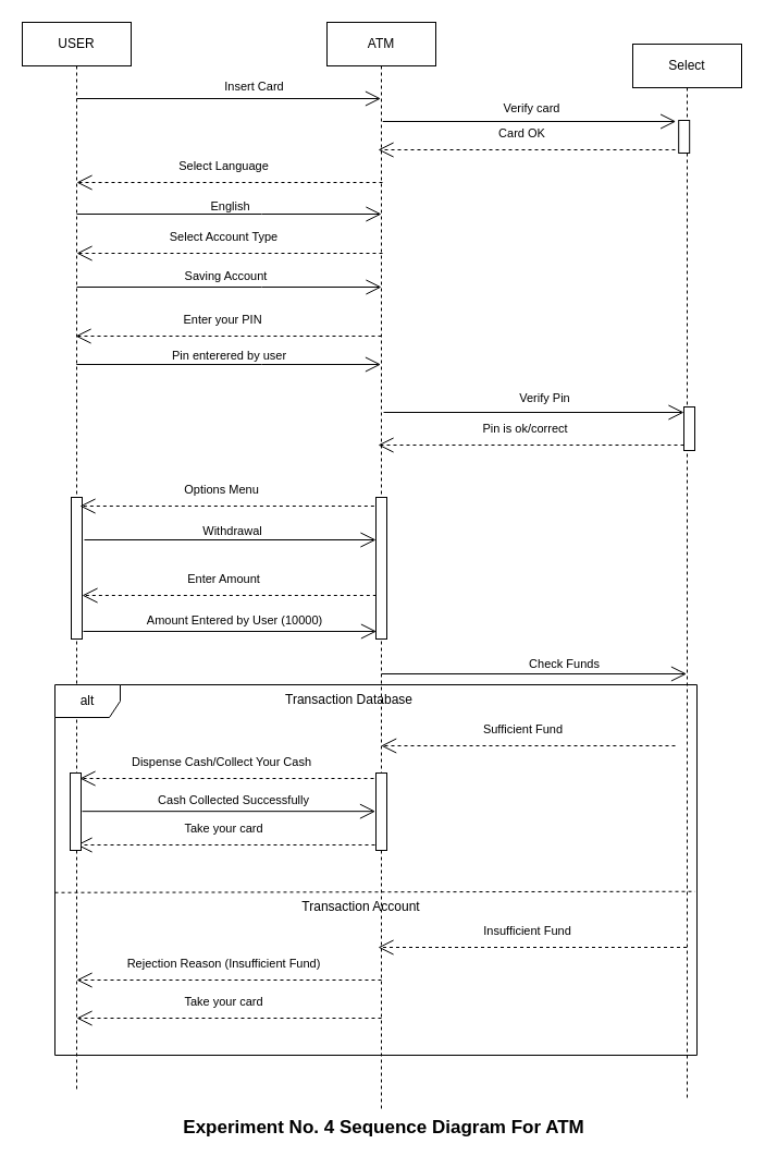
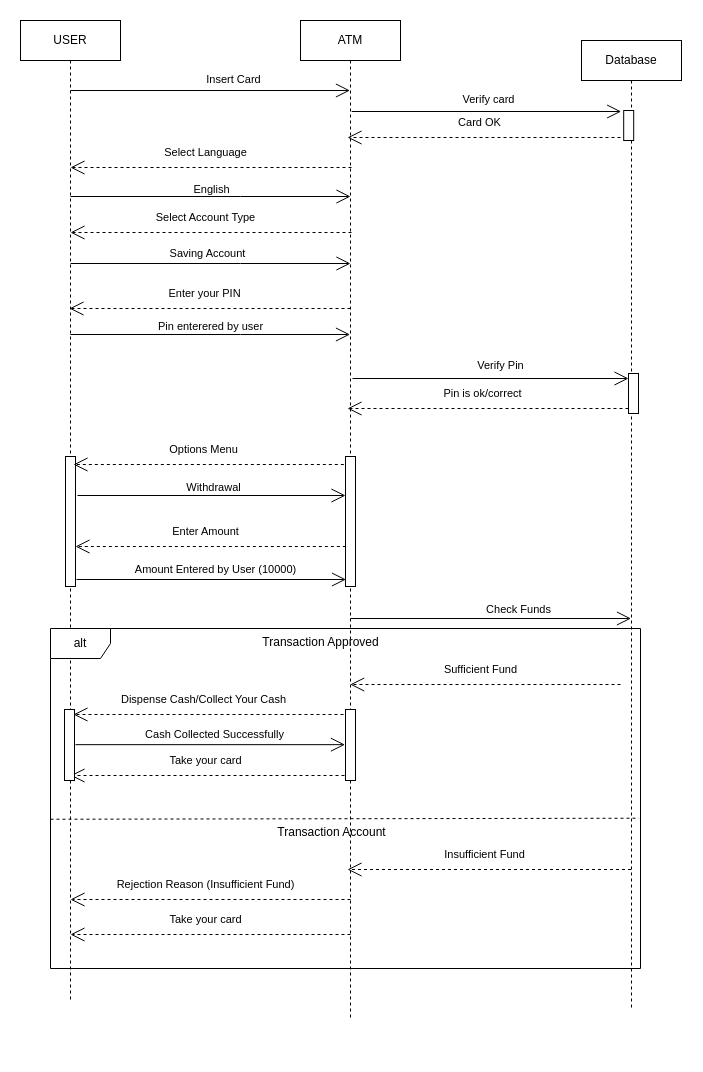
  <mxCell id="0" />
  <mxCell id="1" parent="0" />
  <mxCell id="2" value="USER" style="shape=umlLifeline;perimeter=lifelinePerimeter;whiteSpace=wrap;html=1;container=1;dropTarget=0;collapsible=0;recursiveResize=0;outlineConnect=0;portConstraint=eastwest;newEdgeStyle={&quot;curved&quot;:0,&quot;rounded&quot;:0};" parent="1" vertex="1"><mxGeometry x="20" y="20" width="100" height="980" as="geometry" /></mxCell>
  <mxCell id="3" value="" style="html=1;points=[[0,0,0,0,5],[0,1,0,0,-5],[1,0,0,0,5],[1,1,0,0,-5]];perimeter=orthogonalPerimeter;outlineConnect=0;targetShapes=umlLifeline;portConstraint=eastwest;newEdgeStyle={&quot;curved&quot;:0,&quot;rounded&quot;:0};" parent="2" vertex="1"><mxGeometry x="45" y="436" width="10" height="130" as="geometry" /></mxCell>
  <mxCell id="4" value="ATM" style="shape=umlLifeline;perimeter=lifelinePerimeter;whiteSpace=wrap;html=1;container=1;dropTarget=0;collapsible=0;recursiveResize=0;outlineConnect=0;portConstraint=eastwest;newEdgeStyle={&quot;curved&quot;:0,&quot;rounded&quot;:0};" parent="1" vertex="1"><mxGeometry x="300" y="20" width="100" height="1000" as="geometry" /></mxCell>
  <mxCell id="5" value="" style="html=1;points=[[0,0,0,0,5],[0,1,0,0,-5],[1,0,0,0,5],[1,1,0,0,-5]];perimeter=orthogonalPerimeter;outlineConnect=0;targetShapes=umlLifeline;portConstraint=eastwest;newEdgeStyle={&quot;curved&quot;:0,&quot;rounded&quot;:0};" parent="4" vertex="1"><mxGeometry x="45" y="436" width="10" height="130" as="geometry" /></mxCell>
- <mxCell id="6" value="Select" style="shape=umlLifeline;perimeter=lifelinePerimeter;whiteSpace=wrap;html=1;container=1;dropTarget=0;collapsible=0;recursiveResize=0;outlineConnect=0;portConstraint=eastwest;newEdgeStyle={&quot;curved&quot;:0,&quot;rounded&quot;:0};" parent="1" vertex="1"><mxGeometry x="581" y="40" width="100" height="969" as="geometry" /></mxCell>
+ <mxCell id="6" value="Database" style="shape=umlLifeline;perimeter=lifelinePerimeter;whiteSpace=wrap;html=1;container=1;dropTarget=0;collapsible=0;recursiveResize=0;outlineConnect=0;portConstraint=eastwest;newEdgeStyle={&quot;curved&quot;:0,&quot;rounded&quot;:0};" parent="1" vertex="1"><mxGeometry x="581" y="40" width="100" height="969" as="geometry" /></mxCell>
  <mxCell id="7" value="" style="html=1;points=[[0,0,0,0,5],[0,1,0,0,-5],[1,0,0,0,5],[1,1,0,0,-5]];perimeter=orthogonalPerimeter;outlineConnect=0;targetShapes=umlLifeline;portConstraint=eastwest;newEdgeStyle={&quot;curved&quot;:0,&quot;rounded&quot;:0};" parent="6" vertex="1"><mxGeometry x="42.19" y="70" width="10" height="30" as="geometry" /></mxCell>
  <mxCell id="8" value="" style="html=1;points=[[0,0,0,0,5],[0,1,0,0,-5],[1,0,0,0,5],[1,1,0,0,-5]];perimeter=orthogonalPerimeter;outlineConnect=0;targetShapes=umlLifeline;portConstraint=eastwest;newEdgeStyle={&quot;curved&quot;:0,&quot;rounded&quot;:0};" parent="6" vertex="1"><mxGeometry x="47" y="333" width="10" height="40" as="geometry" /></mxCell>
  <mxCell id="9" value="" style="endArrow=open;endFill=1;endSize=12;html=1;rounded=0;" parent="1" target="4" edge="1"><mxGeometry width="160" relative="1" as="geometry"><mxPoint x="70" y="90" as="sourcePoint" /><mxPoint x="230" y="90" as="targetPoint" /></mxGeometry></mxCell>
  <mxCell id="10" value="Insert Card" style="edgeLabel;html=1;align=center;verticalAlign=middle;resizable=0;points=[];" parent="9" vertex="1" connectable="0"><mxGeometry x="0.159" relative="1" as="geometry"><mxPoint y="-12" as="offset" /></mxGeometry></mxCell>
  <mxCell id="11" value="" style="endArrow=open;endFill=1;endSize=12;html=1;rounded=0;" parent="1" edge="1"><mxGeometry width="160" relative="1" as="geometry"><mxPoint x="351.19" y="111" as="sourcePoint" /><mxPoint x="620.69" y="111" as="targetPoint" /></mxGeometry></mxCell>
  <mxCell id="12" value="Verify card" style="edgeLabel;html=1;align=center;verticalAlign=middle;resizable=0;points=[];" parent="11" vertex="1" connectable="0"><mxGeometry x="0.009" y="2" relative="1" as="geometry"><mxPoint y="-11" as="offset" /></mxGeometry></mxCell>
  <mxCell id="13" value="" style="endArrow=open;endFill=1;endSize=12;html=1;rounded=0;" parent="1" edge="1"><mxGeometry width="160" relative="1" as="geometry"><mxPoint x="69.81" y="334" as="sourcePoint" /><mxPoint x="349.5" y="334" as="targetPoint" /><Array as="points"><mxPoint x="240" y="334" /></Array></mxGeometry></mxCell>
  <mxCell id="14" value="Pin enterered by user" style="edgeLabel;html=1;align=center;verticalAlign=middle;resizable=0;points=[];" parent="13" vertex="1" connectable="0"><mxGeometry x="-0.0" y="-1" relative="1" as="geometry"><mxPoint y="-10" as="offset" /></mxGeometry></mxCell>
  <mxCell id="15" value="" style="endArrow=open;endFill=1;endSize=12;html=1;rounded=0;entryX=0;entryY=0;entryDx=0;entryDy=5;entryPerimeter=0;" parent="1" target="8" edge="1"><mxGeometry width="160" relative="1" as="geometry"><mxPoint x="352" y="378" as="sourcePoint" /><mxPoint x="621.5" y="378" as="targetPoint" /></mxGeometry></mxCell>
  <mxCell id="16" value="Verify Pin" style="edgeLabel;html=1;align=center;verticalAlign=middle;resizable=0;points=[];" parent="15" vertex="1" connectable="0"><mxGeometry x="0.068" y="-2" relative="1" as="geometry"><mxPoint y="-16" as="offset" /></mxGeometry></mxCell>
  <mxCell id="17" value="" style="endArrow=open;endFill=1;endSize=12;html=1;rounded=0;" parent="1" target="5" edge="1"><mxGeometry width="160" relative="1" as="geometry"><mxPoint x="77" y="495" as="sourcePoint" /><mxPoint x="337" y="495" as="targetPoint" /></mxGeometry></mxCell>
  <mxCell id="18" value="Withdrawal" style="edgeLabel;html=1;align=center;verticalAlign=middle;resizable=0;points=[];" parent="17" vertex="1" connectable="0"><mxGeometry x="0.006" y="4" relative="1" as="geometry"><mxPoint y="-5" as="offset" /></mxGeometry></mxCell>
  <mxCell id="19" value="" style="endArrow=open;endFill=1;endSize=12;html=1;rounded=0;" parent="1" edge="1"><mxGeometry width="160" relative="1" as="geometry"><mxPoint x="76" y="579" as="sourcePoint" /><mxPoint x="345.5" y="579" as="targetPoint" /></mxGeometry></mxCell>
  <mxCell id="20" value="Amount Entered by User (10000)" style="edgeLabel;html=1;align=center;verticalAlign=middle;resizable=0;points=[];" parent="19" vertex="1" connectable="0"><mxGeometry x="0.024" y="-1" relative="1" as="geometry"><mxPoint y="-12" as="offset" /></mxGeometry></mxCell>
  <mxCell id="21" value="" style="endArrow=open;endFill=1;endSize=12;html=1;rounded=0;" parent="1" edge="1"><mxGeometry width="160" relative="1" as="geometry"><mxPoint x="350" y="618" as="sourcePoint" /><mxPoint x="630.5" y="618" as="targetPoint" /></mxGeometry></mxCell>
  <mxCell id="22" value="Check Funds" style="edgeLabel;html=1;align=center;verticalAlign=middle;resizable=0;points=[];" parent="21" vertex="1" connectable="0"><mxGeometry x="0.192" y="2" relative="1" as="geometry"><mxPoint y="-8" as="offset" /></mxGeometry></mxCell>
  <mxCell id="23" value="alt" style="shape=umlFrame;whiteSpace=wrap;html=1;pointerEvents=0;" parent="1" vertex="1"><mxGeometry x="50" y="628" width="590" height="340" as="geometry" /></mxCell>
- <mxCell id="24" value="Transaction Database" style="text;html=1;align=center;verticalAlign=middle;resizable=0;points=[];autosize=1;strokeColor=none;fillColor=none;" parent="1" vertex="1"><mxGeometry x="250" y="627" width="140" height="30" as="geometry" /></mxCell>
+ <mxCell id="24" value="Transaction Approved" style="text;html=1;align=center;verticalAlign=middle;resizable=0;points=[];autosize=1;strokeColor=none;fillColor=none;" parent="1" vertex="1"><mxGeometry x="250" y="627" width="140" height="30" as="geometry" /></mxCell>
  <mxCell id="25" value="Sufficient Fund" style="endArrow=open;endSize=12;dashed=1;html=1;rounded=0;" parent="1" edge="1"><mxGeometry x="0.036" y="-15" width="160" relative="1" as="geometry"><mxPoint x="620" y="684" as="sourcePoint" /><mxPoint x="349.667" y="684" as="targetPoint" /><mxPoint as="offset" /></mxGeometry></mxCell>
  <mxCell id="26" value="Options Menu" style="endArrow=open;endSize=12;dashed=1;html=1;rounded=0;" parent="1" edge="1"><mxGeometry x="0.036" y="-15" width="160" relative="1" as="geometry"><mxPoint x="343.33" y="464" as="sourcePoint" /><mxPoint x="72.997" y="464" as="targetPoint" /><mxPoint as="offset" /></mxGeometry></mxCell>
  <mxCell id="27" value="Enter Amount" style="endArrow=open;endSize=12;dashed=1;html=1;rounded=0;" parent="1" edge="1"><mxGeometry x="0.036" y="-15" width="160" relative="1" as="geometry"><mxPoint x="345.33" y="546" as="sourcePoint" /><mxPoint x="74.997" y="546" as="targetPoint" /><mxPoint as="offset" /></mxGeometry></mxCell>
  <mxCell id="28" value="Pin is ok/correct" style="endArrow=open;endSize=12;dashed=1;html=1;rounded=0;exitX=0;exitY=1;exitDx=0;exitDy=-5;exitPerimeter=0;" parent="1" source="8" edge="1"><mxGeometry x="0.036" y="-15" width="160" relative="1" as="geometry"><mxPoint x="617.33" y="408" as="sourcePoint" /><mxPoint x="346.997" y="408" as="targetPoint" /><mxPoint as="offset" /></mxGeometry></mxCell>
  <mxCell id="29" value="Dispense Cash/Collect Your Cash" style="endArrow=open;endSize=12;dashed=1;html=1;rounded=0;" parent="1" edge="1"><mxGeometry x="0.036" y="-15" width="160" relative="1" as="geometry"><mxPoint x="343" y="714" as="sourcePoint" /><mxPoint x="72.997" y="714" as="targetPoint" /><mxPoint as="offset" /></mxGeometry></mxCell>
  <mxCell id="30" value="Take your card" style="endArrow=open;endSize=12;dashed=1;html=1;rounded=0;exitX=0.5;exitY=0.732;exitDx=0;exitDy=0;exitPerimeter=0;" parent="1" edge="1"><mxGeometry x="0.036" y="-15" width="160" relative="1" as="geometry"><mxPoint x="350" y="775" as="sourcePoint" /><mxPoint x="69.997" y="775" as="targetPoint" /><mxPoint as="offset" /></mxGeometry></mxCell>
  <mxCell id="31" value="" style="html=1;points=[[0,0,0,0,5],[0,1,0,0,-5],[1,0,0,0,5],[1,1,0,0,-5]];perimeter=orthogonalPerimeter;outlineConnect=0;targetShapes=umlLifeline;portConstraint=eastwest;newEdgeStyle={&quot;curved&quot;:0,&quot;rounded&quot;:0};" parent="1" vertex="1"><mxGeometry x="345" y="709" width="10" height="71" as="geometry" /></mxCell>
  <mxCell id="32" value="" style="html=1;points=[[0,0,0,0,5],[0,1,0,0,-5],[1,0,0,0,5],[1,1,0,0,-5]];perimeter=orthogonalPerimeter;outlineConnect=0;targetShapes=umlLifeline;portConstraint=eastwest;newEdgeStyle={&quot;curved&quot;:0,&quot;rounded&quot;:0};" parent="1" vertex="1"><mxGeometry x="64" y="709" width="10" height="71" as="geometry" /></mxCell>
  <mxCell id="33" value="" style="endArrow=none;dashed=1;html=1;rounded=0;exitX=0;exitY=0.561;exitDx=0;exitDy=0;exitPerimeter=0;entryX=0.997;entryY=0.558;entryDx=0;entryDy=0;entryPerimeter=0;" parent="1" source="23" target="23" edge="1"><mxGeometry width="50" height="50" relative="1" as="geometry"><mxPoint x="63" y="725.11" as="sourcePoint" /><mxPoint x="632.5" y="725.11" as="targetPoint" /></mxGeometry></mxCell>
  <mxCell id="34" value="Transaction Account" style="text;html=1;align=center;verticalAlign=middle;resizable=0;points=[];autosize=1;strokeColor=none;fillColor=none;" parent="1" vertex="1"><mxGeometry x="261" y="817" width="140" height="30" as="geometry" /></mxCell>
  <mxCell id="35" value="Insufficient Fund" style="endArrow=open;endSize=12;dashed=1;html=1;rounded=0;" parent="1" source="6" edge="1"><mxGeometry x="0.036" y="-15" width="160" relative="1" as="geometry"><mxPoint x="617.33" y="869" as="sourcePoint" /><mxPoint x="346.997" y="869" as="targetPoint" /><mxPoint as="offset" /></mxGeometry></mxCell>
  <mxCell id="36" value="Rejection Reason (Insufficient Fund)" style="endArrow=open;endSize=12;dashed=1;html=1;rounded=0;exitX=0.5;exitY=0.732;exitDx=0;exitDy=0;exitPerimeter=0;" parent="1" edge="1"><mxGeometry x="0.036" y="-15" width="160" relative="1" as="geometry"><mxPoint x="350" y="899" as="sourcePoint" /><mxPoint x="69.997" y="899" as="targetPoint" /><mxPoint as="offset" /></mxGeometry></mxCell>
  <mxCell id="37" value="Take your card" style="endArrow=open;endSize=12;dashed=1;html=1;rounded=0;exitX=0.5;exitY=0.732;exitDx=0;exitDy=0;exitPerimeter=0;" parent="1" edge="1"><mxGeometry x="0.036" y="-15" width="160" relative="1" as="geometry"><mxPoint x="350" y="934" as="sourcePoint" /><mxPoint x="69.997" y="934" as="targetPoint" /><mxPoint as="offset" /></mxGeometry></mxCell>
  <mxCell id="38" value="" style="endArrow=open;endFill=1;endSize=12;html=1;rounded=0;" parent="1" edge="1"><mxGeometry width="160" relative="1" as="geometry"><mxPoint x="70" y="196" as="sourcePoint" /><mxPoint x="350" y="196" as="targetPoint" /><Array as="points"><mxPoint x="240" y="196" /></Array></mxGeometry></mxCell>
  <mxCell id="39" value="English" style="edgeLabel;html=1;align=center;verticalAlign=middle;resizable=0;points=[];" parent="38" vertex="1" connectable="0"><mxGeometry x="-0.0" y="-1" relative="1" as="geometry"><mxPoint y="-9" as="offset" /></mxGeometry></mxCell>
  <mxCell id="40" value="" style="endArrow=open;endFill=1;endSize=12;html=1;rounded=0;" parent="1" edge="1"><mxGeometry width="160" relative="1" as="geometry"><mxPoint x="70" y="263" as="sourcePoint" /><mxPoint x="350" y="263" as="targetPoint" /><Array as="points"><mxPoint x="240" y="263" /></Array></mxGeometry></mxCell>
  <mxCell id="41" value="Saving Account" style="edgeLabel;html=1;align=center;verticalAlign=middle;resizable=0;points=[];" parent="40" vertex="1" connectable="0"><mxGeometry x="-0.0" y="-1" relative="1" as="geometry"><mxPoint x="-4" y="-12" as="offset" /></mxGeometry></mxCell>
  <mxCell id="42" value="Select Language" style="endArrow=open;endSize=12;dashed=1;html=1;rounded=0;exitX=0;exitY=1;exitDx=0;exitDy=-5;exitPerimeter=0;" parent="1" edge="1"><mxGeometry x="0.036" y="-15" width="160" relative="1" as="geometry"><mxPoint x="351" y="167" as="sourcePoint" /><mxPoint x="69.997" y="167" as="targetPoint" /><mxPoint as="offset" /></mxGeometry></mxCell>
  <mxCell id="43" value="Enter your PIN" style="endArrow=open;endSize=12;dashed=1;html=1;rounded=0;exitX=0;exitY=1;exitDx=0;exitDy=-5;exitPerimeter=0;" parent="1" edge="1"><mxGeometry x="0.036" y="-15" width="160" relative="1" as="geometry"><mxPoint x="350" y="308" as="sourcePoint" /><mxPoint x="68.997" y="308" as="targetPoint" /><mxPoint as="offset" /></mxGeometry></mxCell>
  <mxCell id="44" value="Select Account Type" style="endArrow=open;endSize=12;dashed=1;html=1;rounded=0;exitX=0;exitY=1;exitDx=0;exitDy=-5;exitPerimeter=0;" parent="1" edge="1"><mxGeometry x="0.036" y="-15" width="160" relative="1" as="geometry"><mxPoint x="351" y="232" as="sourcePoint" /><mxPoint x="69.997" y="232" as="targetPoint" /><mxPoint as="offset" /></mxGeometry></mxCell>
  <mxCell id="45" value="Card OK" style="endArrow=open;endSize=12;dashed=1;html=1;rounded=0;" parent="1" edge="1"><mxGeometry x="0.036" y="-15" width="160" relative="1" as="geometry"><mxPoint x="620" y="137" as="sourcePoint" /><mxPoint x="346.997" y="137" as="targetPoint" /><mxPoint as="offset" /></mxGeometry></mxCell>
- <mxCell id="46" value="&lt;b&gt;&lt;font style=&quot;font-size: 17px;&quot;&gt;Experiment No. 4 Sequence Diagram For ATM&lt;/font&gt;&lt;/b&gt;" style="text;html=1;align=center;verticalAlign=middle;resizable=0;points=[];autosize=1;strokeColor=none;fillColor=none;" parent="1" vertex="1"><mxGeometry x="157" y="1020" width="390" height="30" as="geometry" /></mxCell>
  <mxCell id="47" value="" style="endArrow=open;endFill=1;endSize=12;html=1;rounded=0;" parent="1" edge="1"><mxGeometry width="160" relative="1" as="geometry"><mxPoint x="75" y="744.16" as="sourcePoint" /><mxPoint x="344.5" y="744.16" as="targetPoint" /></mxGeometry></mxCell>
  <mxCell id="48" value="Cash Collected Successfully" style="edgeLabel;html=1;align=center;verticalAlign=middle;resizable=0;points=[];" parent="47" vertex="1" connectable="0"><mxGeometry x="0.024" y="-1" relative="1" as="geometry"><mxPoint y="-12" as="offset" /></mxGeometry></mxCell>
